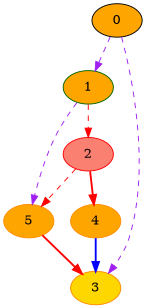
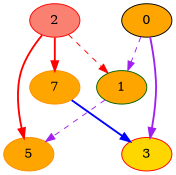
  digraph {
    node [color=red fillcolor=orange style=filled]
    edge [color=red style=dashed weight=1]
    0 [color=black]
    1 [color=darkgreen]
-   3 [color=darkorange fillcolor=gold]
+   3 [fillcolor=gold]
    2 [fillcolor=salmon]
    5 [color=darkorange]
-   4 [color=darkorange]
+   4 [color=darkorange label=7]
    0 -> 1 [color=purple]
-   0 -> 3 [color=purple]
-   1 -> 2
+   0 -> 3 [color=purple style=bold]
+   2 -> 1
    1 -> 5 [color=purple]
-   2 -> 5
+   2 -> 5 [style=bold]
    2 -> 4 [style=bold]
-   5 -> 3 [style=bold]
    4 -> 3 [color=blue style=bold]
  }
